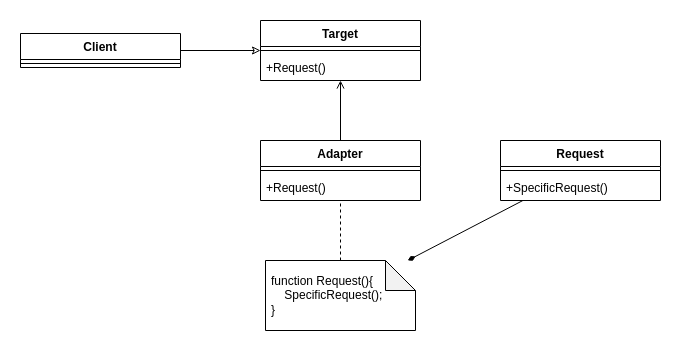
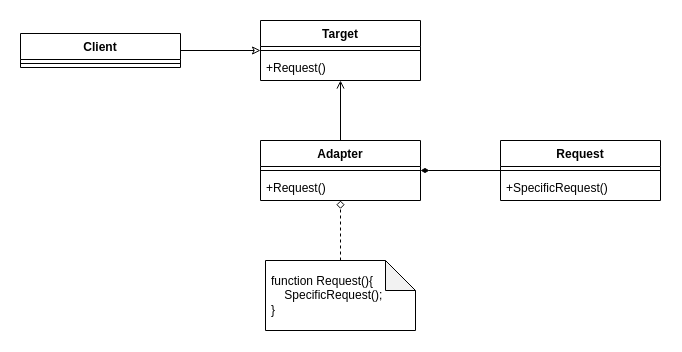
  <mxCell id="0" />
  <mxCell id="1" parent="0" />
  <mxCell id="2" value="Target" style="swimlane;fontStyle=1;align=center;verticalAlign=top;childLayout=stackLayout;horizontal=1;startSize=26;horizontalStack=0;resizeParent=1;resizeParentMax=0;resizeLast=0;collapsible=1;marginBottom=0;whiteSpace=wrap;html=1;" vertex="1" parent="1"><mxGeometry x="260" y="20" width="160" height="60" as="geometry" /></mxCell>
  <mxCell id="3" value="" style="line;strokeWidth=1;fillColor=none;align=left;verticalAlign=middle;spacingTop=-1;spacingLeft=3;spacingRight=3;rotatable=0;labelPosition=right;points=[];portConstraint=eastwest;strokeColor=inherit;" vertex="1" parent="2"><mxGeometry y="26" width="160" height="8" as="geometry" /></mxCell>
  <mxCell id="4" value="+Request()" style="text;strokeColor=none;fillColor=none;align=left;verticalAlign=top;spacingLeft=4;spacingRight=4;overflow=hidden;rotatable=0;points=[[0,0.5],[1,0.5]];portConstraint=eastwest;whiteSpace=wrap;html=1;" vertex="1" parent="2"><mxGeometry y="34" width="160" height="26" as="geometry" /></mxCell>
  <mxCell id="5" style="edgeStyle=none;rounded=0;orthogonalLoop=1;jettySize=auto;html=1;endArrow=classic;endFill=0;" edge="1" parent="1" source="6" target="2"><mxGeometry relative="1" as="geometry" /></mxCell>
  <mxCell id="6" value="Client" style="swimlane;fontStyle=1;align=center;verticalAlign=top;childLayout=stackLayout;horizontal=1;startSize=26;horizontalStack=0;resizeParent=1;resizeParentMax=0;resizeLast=0;collapsible=1;marginBottom=0;whiteSpace=wrap;html=1;" vertex="1" parent="1"><mxGeometry x="20" y="33" width="160" height="34" as="geometry" /></mxCell>
  <mxCell id="7" value="" style="line;strokeWidth=1;fillColor=none;align=left;verticalAlign=middle;spacingTop=-1;spacingLeft=3;spacingRight=3;rotatable=0;labelPosition=right;points=[];portConstraint=eastwest;strokeColor=inherit;" vertex="1" parent="6"><mxGeometry y="26" width="160" height="8" as="geometry" /></mxCell>
  <mxCell id="8" style="edgeStyle=none;rounded=0;orthogonalLoop=1;jettySize=auto;html=1;endArrow=open;endFill=0;" edge="1" parent="1" source="9" target="2"><mxGeometry relative="1" as="geometry" /></mxCell>
  <mxCell id="9" value="Adapter" style="swimlane;fontStyle=1;align=center;verticalAlign=top;childLayout=stackLayout;horizontal=1;startSize=26;horizontalStack=0;resizeParent=1;resizeParentMax=0;resizeLast=0;collapsible=1;marginBottom=0;whiteSpace=wrap;html=1;" vertex="1" parent="1"><mxGeometry x="260" y="140" width="160" height="60" as="geometry" /></mxCell>
  <mxCell id="10" value="" style="line;strokeWidth=1;fillColor=none;align=left;verticalAlign=middle;spacingTop=-1;spacingLeft=3;spacingRight=3;rotatable=0;labelPosition=right;points=[];portConstraint=eastwest;strokeColor=inherit;" vertex="1" parent="9"><mxGeometry y="26" width="160" height="8" as="geometry" /></mxCell>
  <mxCell id="11" value="+Request()" style="text;strokeColor=none;fillColor=none;align=left;verticalAlign=top;spacingLeft=4;spacingRight=4;overflow=hidden;rotatable=0;points=[[0,0.5],[1,0.5]];portConstraint=eastwest;whiteSpace=wrap;html=1;" vertex="1" parent="9"><mxGeometry y="34" width="160" height="26" as="geometry" /></mxCell>
- <mxCell id="12" style="edgeStyle=none;rounded=0;orthogonalLoop=1;jettySize=auto;html=1;endArrow=diamondThin;endFill=1;" edge="1" parent="1" source="13" target="17"><mxGeometry relative="1" as="geometry" /></mxCell>
+ <mxCell id="12" style="edgeStyle=none;rounded=0;orthogonalLoop=1;jettySize=auto;html=1;endArrow=diamondThin;endFill=1;" edge="1" parent="1" source="13" target="9"><mxGeometry relative="1" as="geometry" /></mxCell>
  <mxCell id="13" value="Request" style="swimlane;fontStyle=1;align=center;verticalAlign=top;childLayout=stackLayout;horizontal=1;startSize=26;horizontalStack=0;resizeParent=1;resizeParentMax=0;resizeLast=0;collapsible=1;marginBottom=0;whiteSpace=wrap;html=1;" vertex="1" parent="1"><mxGeometry x="500" y="140" width="160" height="60" as="geometry" /></mxCell>
  <mxCell id="14" value="" style="line;strokeWidth=1;fillColor=none;align=left;verticalAlign=middle;spacingTop=-1;spacingLeft=3;spacingRight=3;rotatable=0;labelPosition=right;points=[];portConstraint=eastwest;strokeColor=inherit;" vertex="1" parent="13"><mxGeometry y="26" width="160" height="8" as="geometry" /></mxCell>
  <mxCell id="15" value="+SpecificRequest()" style="text;strokeColor=none;fillColor=none;align=left;verticalAlign=top;spacingLeft=4;spacingRight=4;overflow=hidden;rotatable=0;points=[[0,0.5],[1,0.5]];portConstraint=eastwest;whiteSpace=wrap;html=1;" vertex="1" parent="13"><mxGeometry y="34" width="160" height="26" as="geometry" /></mxCell>
- <mxCell id="16" style="edgeStyle=none;rounded=0;orthogonalLoop=1;jettySize=auto;html=1;endArrow=none;endFill=0;dashed=1;" edge="1" parent="1" source="17" target="9"><mxGeometry relative="1" as="geometry" /></mxCell>
+ <mxCell id="16" style="edgeStyle=none;rounded=0;orthogonalLoop=1;jettySize=auto;html=1;endArrow=diamond;endFill=0;dashed=1;" edge="1" parent="1" source="17" target="9"><mxGeometry relative="1" as="geometry" /></mxCell>
  <mxCell id="17" value="function Request(){&lt;br&gt;&amp;nbsp; &amp;nbsp; SpecificRequest();&lt;br&gt;}" style="shape=note;whiteSpace=wrap;html=1;backgroundOutline=1;darkOpacity=0.05;align=left;spacingLeft=4;spacingRight=4;" vertex="1" parent="1"><mxGeometry x="265" y="260" width="150" height="70" as="geometry" /></mxCell>
